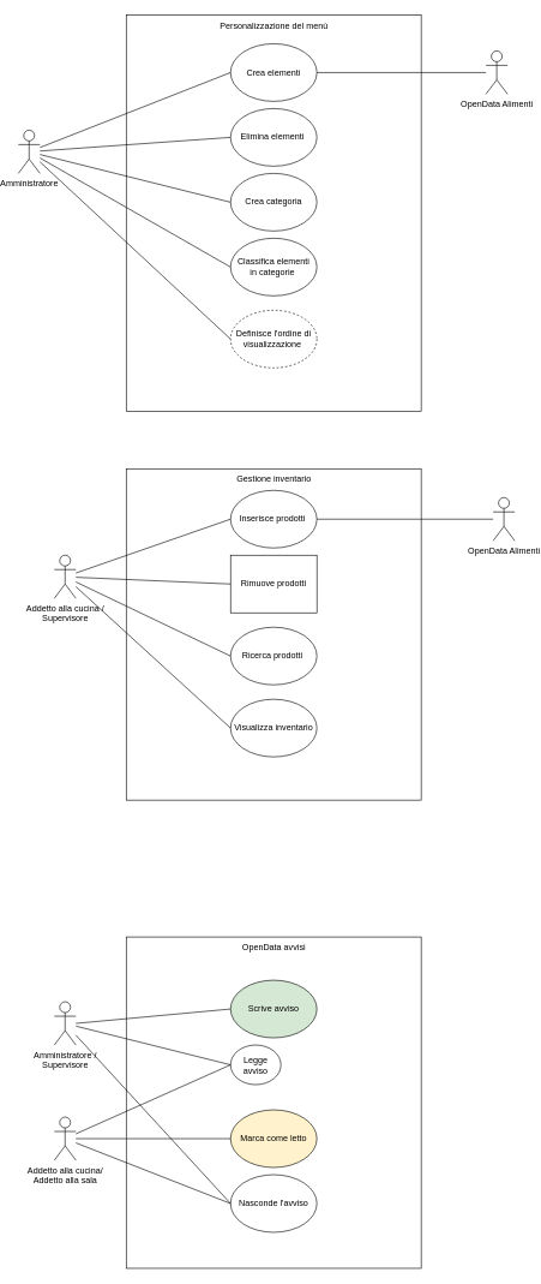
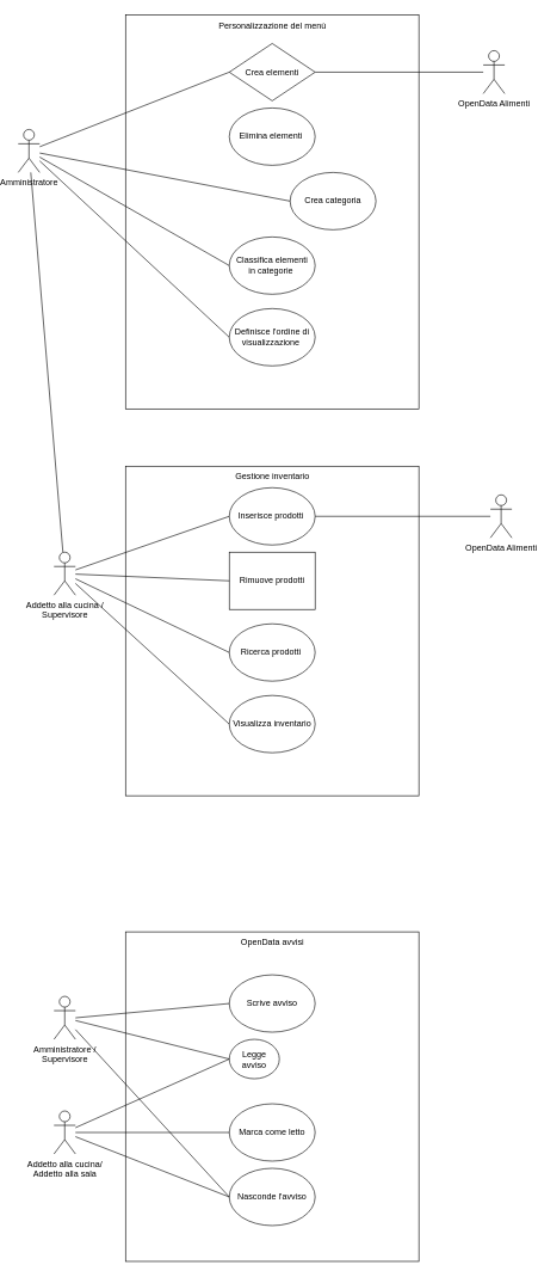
  <mxCell id="0" />
  <mxCell id="1" parent="0" />
  <mxCell id="2" value="" style="rounded=0;whiteSpace=wrap;html=1;" vertex="1" parent="1"><mxGeometry x="170" y="20" width="410" height="550" as="geometry" /></mxCell>
  <mxCell id="3" value="Amministratore" style="shape=umlActor;verticalLabelPosition=bottom;verticalAlign=top;html=1;outlineConnect=0;" vertex="1" parent="1"><mxGeometry x="20" y="180" width="30" height="60" as="geometry" /></mxCell>
- <mxCell id="4" value="Crea elementi" style="ellipse;whiteSpace=wrap;html=1;" vertex="1" parent="1"><mxGeometry x="315" y="60" width="120" height="80" as="geometry" /></mxCell>
+ <mxCell id="4" value="Crea elementi" style="rhombus;whiteSpace=wrap;html=1;" vertex="1" parent="1"><mxGeometry x="315" y="60" width="120" height="80" as="geometry" /></mxCell>
  <mxCell id="5" value="Elimina elementi&amp;nbsp;" style="ellipse;whiteSpace=wrap;html=1;" vertex="1" parent="1"><mxGeometry x="315" y="150" width="120" height="80" as="geometry" /></mxCell>
  <mxCell id="6" value="Personalizzazione del menù" style="text;html=1;align=center;verticalAlign=middle;resizable=0;points=[];autosize=1;strokeColor=none;fillColor=none;" vertex="1" parent="1"><mxGeometry x="290" y="20" width="170" height="30" as="geometry" /></mxCell>
  <mxCell id="7" value="Classifica elementi&lt;br&gt;in categorie&amp;nbsp;" style="ellipse;whiteSpace=wrap;html=1;" vertex="1" parent="1"><mxGeometry x="315" y="330" width="120" height="80" as="geometry" /></mxCell>
- <mxCell id="8" value="Definisce l'ordine di visualizzazione&amp;nbsp;" style="ellipse;whiteSpace=wrap;html=1;dashed=1;" vertex="1" parent="1"><mxGeometry x="315" y="430" width="120" height="80" as="geometry" /></mxCell>
+ <mxCell id="8" value="Definisce l'ordine di visualizzazione&amp;nbsp;" style="ellipse;whiteSpace=wrap;html=1;" vertex="1" parent="1"><mxGeometry x="315" y="430" width="120" height="80" as="geometry" /></mxCell>
  <mxCell id="9" value="OpenData Alimenti&lt;br&gt;" style="shape=umlActor;verticalLabelPosition=bottom;verticalAlign=top;html=1;outlineConnect=0;" vertex="1" parent="1"><mxGeometry x="670" y="70" width="30" height="60" as="geometry" /></mxCell>
  <mxCell id="10" value="" style="endArrow=none;html=1;rounded=0;exitX=0;exitY=0.5;exitDx=0;exitDy=0;" edge="1" parent="1" source="4" target="3"><mxGeometry width="50" height="50" relative="1" as="geometry"><mxPoint x="480" y="240" as="sourcePoint" /><mxPoint x="530" y="190" as="targetPoint" /></mxGeometry></mxCell>
- <mxCell id="11" value="" style="endArrow=none;html=1;rounded=0;entryX=0;entryY=0.5;entryDx=0;entryDy=0;" edge="1" parent="1" source="3" target="5"><mxGeometry width="50" height="50" relative="1" as="geometry"><mxPoint x="480" y="240" as="sourcePoint" /><mxPoint x="650" y="240" as="targetPoint" /></mxGeometry></mxCell>
+ <mxCell id="11" value="" style="endArrow=none;html=1;rounded=0;" edge="1" parent="1" source="3" target="16"><mxGeometry width="50" height="50" relative="1" as="geometry"><mxPoint x="480" y="240" as="sourcePoint" /><mxPoint x="650" y="240" as="targetPoint" /></mxGeometry></mxCell>
  <mxCell id="12" value="" style="endArrow=none;html=1;rounded=0;exitX=0;exitY=0.5;exitDx=0;exitDy=0;" edge="1" parent="1" source="7" target="3"><mxGeometry width="50" height="50" relative="1" as="geometry"><mxPoint x="480" y="240" as="sourcePoint" /><mxPoint x="530" y="190" as="targetPoint" /></mxGeometry></mxCell>
  <mxCell id="13" value="" style="endArrow=none;html=1;rounded=0;exitX=0;exitY=0.5;exitDx=0;exitDy=0;" edge="1" parent="1" source="8" target="3"><mxGeometry width="50" height="50" relative="1" as="geometry"><mxPoint x="480" y="240" as="sourcePoint" /><mxPoint x="530" y="190" as="targetPoint" /></mxGeometry></mxCell>
  <mxCell id="14" value="" style="endArrow=none;html=1;rounded=0;entryX=1;entryY=0.5;entryDx=0;entryDy=0;" edge="1" parent="1" source="9" target="4"><mxGeometry width="50" height="50" relative="1" as="geometry"><mxPoint x="560" y="170" as="sourcePoint" /><mxPoint x="610" y="120" as="targetPoint" /></mxGeometry></mxCell>
  <mxCell id="15" value="" style="rounded=0;whiteSpace=wrap;html=1;" vertex="1" parent="1"><mxGeometry x="170" y="650" width="410" height="460" as="geometry" /></mxCell>
  <mxCell id="16" value="Addetto alla cucina / &lt;br&gt;Supervisore" style="shape=umlActor;verticalLabelPosition=bottom;verticalAlign=top;html=1;outlineConnect=0;" vertex="1" parent="1"><mxGeometry x="70" y="770" width="30" height="60" as="geometry" /></mxCell>
  <mxCell id="17" value="Gestione inventario" style="text;html=1;align=center;verticalAlign=middle;resizable=0;points=[];autosize=1;strokeColor=none;fillColor=none;" vertex="1" parent="1"><mxGeometry x="310" y="650" width="130" height="30" as="geometry" /></mxCell>
  <mxCell id="18" value="Inserisce prodotti&amp;nbsp;" style="ellipse;whiteSpace=wrap;html=1;" vertex="1" parent="1"><mxGeometry x="315" y="680" width="120" height="80" as="geometry" /></mxCell>
  <mxCell id="19" value="Rimuove prodotti" style="whiteSpace=wrap;html=1;rounded=0;" vertex="1" parent="1"><mxGeometry x="315" y="770" width="120" height="80" as="geometry" /></mxCell>
  <mxCell id="20" value="OpenData Alimenti&lt;br&gt;" style="shape=umlActor;verticalLabelPosition=bottom;verticalAlign=top;html=1;outlineConnect=0;" vertex="1" parent="1"><mxGeometry x="680" y="690" width="30" height="60" as="geometry" /></mxCell>
  <mxCell id="21" value="" style="endArrow=none;html=1;rounded=0;entryX=0;entryY=0.5;entryDx=0;entryDy=0;" edge="1" parent="1" source="16" target="18"><mxGeometry width="50" height="50" relative="1" as="geometry"><mxPoint x="350" y="790" as="sourcePoint" /><mxPoint x="400" y="740" as="targetPoint" /></mxGeometry></mxCell>
  <mxCell id="22" value="" style="endArrow=none;html=1;rounded=0;entryX=0;entryY=0.5;entryDx=0;entryDy=0;" edge="1" parent="1" source="16" target="19"><mxGeometry width="50" height="50" relative="1" as="geometry"><mxPoint x="350" y="790" as="sourcePoint" /><mxPoint x="400" y="740" as="targetPoint" /></mxGeometry></mxCell>
  <mxCell id="23" value="Ricerca prodotti&amp;nbsp;" style="ellipse;whiteSpace=wrap;html=1;" vertex="1" parent="1"><mxGeometry x="315" y="870" width="120" height="80" as="geometry" /></mxCell>
  <mxCell id="24" value="Visualizza inventario" style="ellipse;whiteSpace=wrap;html=1;" vertex="1" parent="1"><mxGeometry x="315" y="970" width="120" height="80" as="geometry" /></mxCell>
  <mxCell id="25" value="" style="endArrow=none;html=1;rounded=0;entryX=0;entryY=0.5;entryDx=0;entryDy=0;" edge="1" parent="1" source="16" target="24"><mxGeometry width="50" height="50" relative="1" as="geometry"><mxPoint x="350" y="1100" as="sourcePoint" /><mxPoint x="400" y="1050" as="targetPoint" /></mxGeometry></mxCell>
  <mxCell id="26" value="" style="endArrow=none;html=1;rounded=0;entryX=0;entryY=0.5;entryDx=0;entryDy=0;" edge="1" parent="1" source="16" target="23"><mxGeometry width="50" height="50" relative="1" as="geometry"><mxPoint x="350" y="940" as="sourcePoint" /><mxPoint x="400" y="890" as="targetPoint" /></mxGeometry></mxCell>
  <mxCell id="27" value="" style="endArrow=none;html=1;rounded=0;entryX=1;entryY=0.5;entryDx=0;entryDy=0;" edge="1" parent="1" source="20" target="18"><mxGeometry width="50" height="50" relative="1" as="geometry"><mxPoint x="350" y="860" as="sourcePoint" /><mxPoint x="400" y="810" as="targetPoint" /></mxGeometry></mxCell>
  <mxCell id="28" value="" style="rounded=0;whiteSpace=wrap;html=1;" vertex="1" parent="1"><mxGeometry x="170" y="1300" width="410" height="460" as="geometry" /></mxCell>
  <mxCell id="29" value="Amministratore /&lt;br&gt;Supervisore" style="shape=umlActor;verticalLabelPosition=bottom;verticalAlign=top;html=1;outlineConnect=0;" vertex="1" parent="1"><mxGeometry x="70" y="1390" width="30" height="60" as="geometry" /></mxCell>
  <mxCell id="30" value="OpenData avvisi" style="text;html=1;align=center;verticalAlign=middle;resizable=0;points=[];autosize=1;strokeColor=none;fillColor=none;" vertex="1" parent="1"><mxGeometry x="325" y="1300" width="100" height="30" as="geometry" /></mxCell>
  <mxCell id="31" value="Addetto alla cucina/&lt;br&gt;Addetto alla sala" style="shape=umlActor;verticalLabelPosition=bottom;verticalAlign=top;html=1;outlineConnect=0;" vertex="1" parent="1"><mxGeometry x="70" y="1550" width="30" height="60" as="geometry" /></mxCell>
- <mxCell id="32" value="Scrive avviso" style="ellipse;whiteSpace=wrap;html=1;fillColor=#d5e8d4;" vertex="1" parent="1"><mxGeometry x="315" y="1360" width="120" height="80" as="geometry" /></mxCell>
+ <mxCell id="32" value="Scrive avviso" style="ellipse;whiteSpace=wrap;html=1;" vertex="1" parent="1"><mxGeometry x="315" y="1360" width="120" height="80" as="geometry" /></mxCell>
  <mxCell id="33" value="Legge avviso" style="ellipse;whiteSpace=wrap;html=1;" vertex="1" parent="1"><mxGeometry x="315" y="1450" width="70" height="55" as="geometry" /></mxCell>
- <mxCell id="34" value="Marca come letto" style="ellipse;whiteSpace=wrap;html=1;fillColor=#fff2cc;" vertex="1" parent="1"><mxGeometry x="315" y="1540" width="120" height="80" as="geometry" /></mxCell>
+ <mxCell id="34" value="Marca come letto" style="ellipse;whiteSpace=wrap;html=1;" vertex="1" parent="1"><mxGeometry x="315" y="1540" width="120" height="80" as="geometry" /></mxCell>
  <mxCell id="35" value="Nasconde l'avviso" style="ellipse;whiteSpace=wrap;html=1;" vertex="1" parent="1"><mxGeometry x="315" y="1630" width="120" height="80" as="geometry" /></mxCell>
  <mxCell id="36" value="" style="endArrow=none;html=1;rounded=0;entryX=0;entryY=0.5;entryDx=0;entryDy=0;" edge="1" parent="1" target="32"><mxGeometry width="50" height="50" relative="1" as="geometry"><mxPoint x="100" y="1420" as="sourcePoint" /><mxPoint x="150" y="1380" as="targetPoint" /></mxGeometry></mxCell>
  <mxCell id="37" value="" style="endArrow=none;html=1;rounded=0;exitX=0;exitY=0.5;exitDx=0;exitDy=0;" edge="1" parent="1" source="33" target="29"><mxGeometry width="50" height="50" relative="1" as="geometry"><mxPoint x="350" y="1590" as="sourcePoint" /><mxPoint x="400" y="1540" as="targetPoint" /></mxGeometry></mxCell>
  <mxCell id="38" value="" style="endArrow=none;html=1;rounded=0;entryX=0;entryY=0.5;entryDx=0;entryDy=0;" edge="1" parent="1" source="31" target="33"><mxGeometry width="50" height="50" relative="1" as="geometry"><mxPoint x="350" y="1590" as="sourcePoint" /><mxPoint x="400" y="1540" as="targetPoint" /></mxGeometry></mxCell>
  <mxCell id="39" value="" style="endArrow=none;html=1;rounded=0;entryX=0;entryY=0.5;entryDx=0;entryDy=0;" edge="1" parent="1" source="31" target="34"><mxGeometry width="50" height="50" relative="1" as="geometry"><mxPoint x="350" y="1590" as="sourcePoint" /><mxPoint x="400" y="1540" as="targetPoint" /></mxGeometry></mxCell>
  <mxCell id="40" value="" style="endArrow=none;html=1;rounded=0;entryX=0;entryY=0.5;entryDx=0;entryDy=0;" edge="1" parent="1" source="31" target="35"><mxGeometry width="50" height="50" relative="1" as="geometry"><mxPoint x="350" y="1590" as="sourcePoint" /><mxPoint x="400" y="1540" as="targetPoint" /></mxGeometry></mxCell>
- <mxCell id="41" value="Crea categoria" style="ellipse;whiteSpace=wrap;html=1;" vertex="1" parent="1"><mxGeometry x="315" y="240" width="120" height="80" as="geometry" /></mxCell>
+ <mxCell id="41" value="Crea categoria" style="ellipse;whiteSpace=wrap;html=1;" vertex="1" parent="1"><mxGeometry x="400" y="240" width="120" height="80" as="geometry" /></mxCell>
  <mxCell id="42" value="" style="endArrow=none;html=1;rounded=0;exitX=0;exitY=0.5;exitDx=0;exitDy=0;" edge="1" parent="1" source="41" target="3"><mxGeometry width="50" height="50" relative="1" as="geometry"><mxPoint x="325" y="400" as="sourcePoint" /><mxPoint x="60" y="229.643" as="targetPoint" /></mxGeometry></mxCell>
  <mxCell id="43" value="" style="endArrow=none;html=1;rounded=0;exitX=0;exitY=0.5;exitDx=0;exitDy=0;" edge="1" parent="1" source="35" target="29"><mxGeometry width="50" height="50" relative="1" as="geometry"><mxPoint x="350" y="1530" as="sourcePoint" /><mxPoint x="400" y="1480" as="targetPoint" /></mxGeometry></mxCell>
